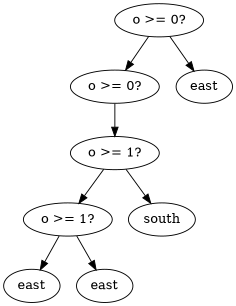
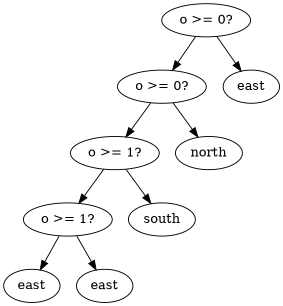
  digraph {
    n1 [label="o >= 0?"]
    n2 [label="o >= 0?"]
    n3 [label=east]
    n4 [label="o >= 1?"]
+   n5 [label=north]
    n6 [label="o >= 1?"]
    n7 [label=south]
    n8 [label=east]
    n9 [label=east]
    n1 -> n2
    n1 -> n3
    n2 -> n4
+   n2 -> n5
    n4 -> n6
    n4 -> n7
    n6 -> n8
    n6 -> n9
  }
